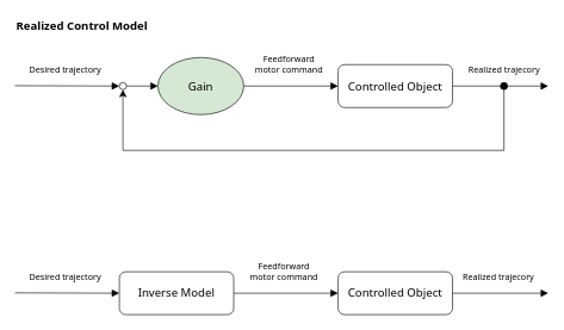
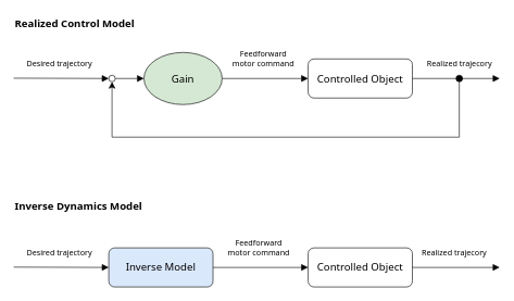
  <mxCell id="0" />
  <mxCell id="1" parent="0" />
  <mxCell id="2" value="" style="group" vertex="1" connectable="0" parent="1"><mxGeometry x="20" y="300" width="746" height="140" as="geometry" /></mxCell>
  <mxCell id="3" value="" style="group;fontFamily=Segoe UI;" vertex="1" connectable="0" parent="2"><mxGeometry y="80" width="746" height="60" as="geometry" /></mxCell>
- <mxCell id="4" value="&lt;font&gt;Inverse Model&lt;/font&gt;" style="rounded=1;whiteSpace=wrap;html=1;fontSize=16;rotation=0;fontFamily=Segoe UI;" vertex="1" parent="3"><mxGeometry x="146" width="160" height="60" as="geometry" /></mxCell>
+ <mxCell id="4" value="&lt;font&gt;Inverse Model&lt;/font&gt;" style="rounded=1;whiteSpace=wrap;html=1;fontSize=16;rotation=0;fontFamily=Segoe UI;fillColor=#dae8fc;" vertex="1" parent="3"><mxGeometry x="146" width="160" height="60" as="geometry" /></mxCell>
  <mxCell id="5" value="&lt;font&gt;Controlled Object&lt;/font&gt;" style="rounded=1;whiteSpace=wrap;html=1;fontSize=16;rotation=0;fontFamily=Segoe UI;" vertex="1" parent="3"><mxGeometry x="452" width="160" height="60" as="geometry" /></mxCell>
  <mxCell id="6" value="&lt;p style=&quot;line-height: 130%;&quot;&gt;Feedforward &lt;br&gt;motor command&lt;br&gt;&lt;/p&gt;" style="html=1;verticalAlign=bottom;endArrow=block;curved=0;rounded=0;fontSize=12;startSize=8;endSize=8;exitX=1;exitY=0.5;exitDx=0;exitDy=0;entryX=0;entryY=0.5;entryDx=0;entryDy=0;fontFamily=Segoe UI;" edge="1" parent="3" source="4" target="5"><mxGeometry x="-0.041" width="80" relative="1" as="geometry"><mxPoint x="326" y="29.5" as="sourcePoint" /><mxPoint x="406" y="29.5" as="targetPoint" /><mxPoint as="offset" /></mxGeometry></mxCell>
  <mxCell id="7" value="&lt;p style=&quot;line-height: 130%;&quot;&gt;Realized trajecory&lt;br&gt;&lt;/p&gt;" style="html=1;verticalAlign=bottom;endArrow=block;curved=0;rounded=0;fontSize=12;startSize=8;endSize=8;exitX=1;exitY=0.5;exitDx=0;exitDy=0;fontFamily=Segoe UI;" edge="1" parent="3" source="5"><mxGeometry x="-0.045" width="80" relative="1" as="geometry"><mxPoint x="659" y="30" as="sourcePoint" /><mxPoint x="746" y="30" as="targetPoint" /><mxPoint as="offset" /></mxGeometry></mxCell>
  <mxCell id="8" value="&lt;p style=&quot;line-height: 130%;&quot;&gt;Desired trajectory&lt;/p&gt;" style="html=1;verticalAlign=bottom;endArrow=block;curved=0;rounded=0;fontSize=12;startSize=8;endSize=8;exitX=1;exitY=0.5;exitDx=0;exitDy=0;entryX=0;entryY=0.5;entryDx=0;entryDy=0;fontFamily=Segoe UI;" edge="1" parent="3" target="4"><mxGeometry x="-0.041" width="80" relative="1" as="geometry"><mxPoint y="29.5" as="sourcePoint" /><mxPoint x="99" y="30" as="targetPoint" /><mxPoint as="offset" /></mxGeometry></mxCell>
+ <mxCell id="9" value="&lt;span style=&quot;color: rgb(0, 0, 0); font-family: &amp;quot;Segoe UI&amp;quot;; font-size: 16px; font-style: normal; font-variant-ligatures: normal; font-variant-caps: normal; font-weight: 700; letter-spacing: normal; orphans: 2; text-align: left; text-indent: 0px; text-transform: none; widows: 2; word-spacing: 0px; -webkit-text-stroke-width: 0px; text-decoration-thickness: initial; text-decoration-style: initial; text-decoration-color: initial; float: none; display: inline !important;&quot;&gt;Inverse Dynamics Model&lt;/span&gt;" style="text;whiteSpace=wrap;html=1;fontSize=16;" vertex="1" parent="2"><mxGeometry width="220" height="40" as="geometry" /></mxCell>
  <mxCell id="10" value="" style="group" vertex="1" connectable="0" parent="1"><mxGeometry x="20" y="20" width="746" height="140" as="geometry" /></mxCell>
  <mxCell id="11" value="" style="group;fontFamily=Segoe UI;" vertex="1" connectable="0" parent="10"><mxGeometry y="70" width="746" height="70" as="geometry" /></mxCell>
  <mxCell id="12" value="" style="ellipse;whiteSpace=wrap;html=1;aspect=fixed;fontSize=16;fontFamily=Segoe UI;" vertex="1" parent="11"><mxGeometry x="146" y="25" width="10" height="10" as="geometry" /></mxCell>
  <mxCell id="13" value="&lt;font&gt;Controlled Object&lt;/font&gt;" style="rounded=1;whiteSpace=wrap;html=1;fontSize=16;rotation=0;fontFamily=Segoe UI;" vertex="1" parent="11"><mxGeometry x="452" width="160" height="60" as="geometry" /></mxCell>
  <mxCell id="14" value="&lt;p style=&quot;line-height: 130%;&quot;&gt;Feedforward &lt;br&gt;motor command&lt;br&gt;&lt;/p&gt;" style="html=1;verticalAlign=bottom;endArrow=block;curved=0;rounded=0;fontSize=12;startSize=8;endSize=8;exitX=1;exitY=0.5;exitDx=0;exitDy=0;entryX=0;entryY=0.5;entryDx=0;entryDy=0;fontFamily=Segoe UI;" edge="1" parent="11" source="17" target="13"><mxGeometry x="-0.041" width="80" relative="1" as="geometry"><mxPoint x="306" y="30" as="sourcePoint" /><mxPoint x="406" y="29.5" as="targetPoint" /><mxPoint as="offset" /></mxGeometry></mxCell>
  <mxCell id="15" value="&lt;p style=&quot;line-height: 130%;&quot;&gt;Realized trajecory&lt;br&gt;&lt;/p&gt;" style="html=1;verticalAlign=bottom;endArrow=block;curved=0;rounded=0;fontSize=12;startSize=8;endSize=8;exitX=1;exitY=0.5;exitDx=0;exitDy=0;fontFamily=Segoe UI;" edge="1" parent="11" source="19"><mxGeometry x="-1" y="-5" width="80" relative="1" as="geometry"><mxPoint x="659" y="30" as="sourcePoint" /><mxPoint x="746" y="30" as="targetPoint" /><mxPoint x="-5" y="-5" as="offset" /></mxGeometry></mxCell>
  <mxCell id="16" value="&lt;p style=&quot;line-height: 130%;&quot;&gt;Desired trajectory&lt;/p&gt;" style="html=1;verticalAlign=bottom;endArrow=block;curved=0;rounded=0;fontSize=12;startSize=8;endSize=8;exitX=1;exitY=0.5;exitDx=0;exitDy=0;entryX=0;entryY=0.5;entryDx=0;entryDy=0;fontFamily=Segoe UI;" edge="1" parent="11" target="12"><mxGeometry x="-0.041" width="80" relative="1" as="geometry"><mxPoint y="29.5" as="sourcePoint" /><mxPoint x="146" y="30" as="targetPoint" /><mxPoint as="offset" /></mxGeometry></mxCell>
  <mxCell id="17" value="Gain" style="ellipse;whiteSpace=wrap;html=1;fontSize=16;fontFamily=Segoe UI;fillColor=#d5e8d4;" vertex="1" parent="11"><mxGeometry x="200" y="-10" width="120" height="80" as="geometry" /></mxCell>
  <mxCell id="18" value="&lt;p style=&quot;line-height: 130%;&quot;&gt;&lt;br&gt;&lt;/p&gt;" style="html=1;verticalAlign=bottom;endArrow=block;curved=0;rounded=0;fontSize=12;startSize=8;endSize=8;exitX=1;exitY=0.5;exitDx=0;exitDy=0;entryX=0;entryY=0.5;entryDx=0;entryDy=0;fontFamily=Segoe UI;" edge="1" parent="11" source="12" target="17"><mxGeometry x="-0.041" width="80" relative="1" as="geometry"><mxPoint x="163" y="29.69" as="sourcePoint" /><mxPoint x="190" y="30" as="targetPoint" /><mxPoint as="offset" /></mxGeometry></mxCell>
  <mxCell id="19" value="" style="ellipse;whiteSpace=wrap;html=1;aspect=fixed;fontSize=16;fontFamily=Segoe UI;fillColor=#000000;" vertex="1" parent="11"><mxGeometry x="679" y="25" width="10" height="10" as="geometry" /></mxCell>
  <mxCell id="20" value="" style="html=1;verticalAlign=bottom;endArrow=none;curved=0;rounded=0;fontSize=12;startSize=8;endSize=8;exitX=1;exitY=0.5;exitDx=0;exitDy=0;fontFamily=Segoe UI;endFill=0;" edge="1" parent="11" source="13" target="19"><mxGeometry x="-0.045" width="80" relative="1" as="geometry"><mxPoint x="653" y="310" as="sourcePoint" /><mxPoint x="787" y="310" as="targetPoint" /><mxPoint as="offset" /></mxGeometry></mxCell>
  <mxCell id="21" value="" style="edgeStyle=orthogonalEdgeStyle;orthogonalLoop=1;jettySize=auto;html=1;rounded=0;fontSize=12;startSize=8;endSize=8;entryX=0.5;entryY=1;entryDx=0;entryDy=0;exitX=0.5;exitY=1;exitDx=0;exitDy=0;fontFamily=Segoe UI;" edge="1" parent="11" source="19" target="12"><mxGeometry width="120" relative="1" as="geometry"><mxPoint x="529" y="40" as="sourcePoint" /><mxPoint x="409" y="40" as="targetPoint" /><Array as="points"><mxPoint x="684" y="120" /><mxPoint x="151" y="120" /></Array></mxGeometry></mxCell>
  <mxCell id="22" value="Realized Control Model" style="text;strokeColor=none;align=left;fillColor=none;html=1;verticalAlign=middle;whiteSpace=wrap;rounded=0;fontSize=16;fontFamily=Segoe UI;fontStyle=1" vertex="1" parent="10"><mxGeometry width="199" height="30" as="geometry" /></mxCell>
